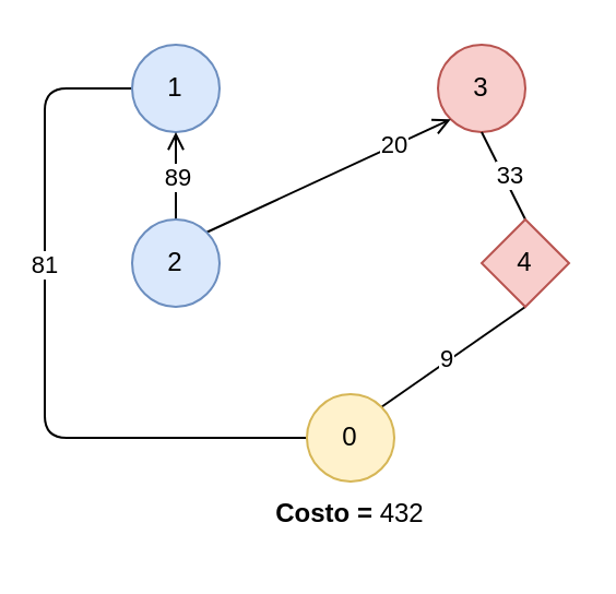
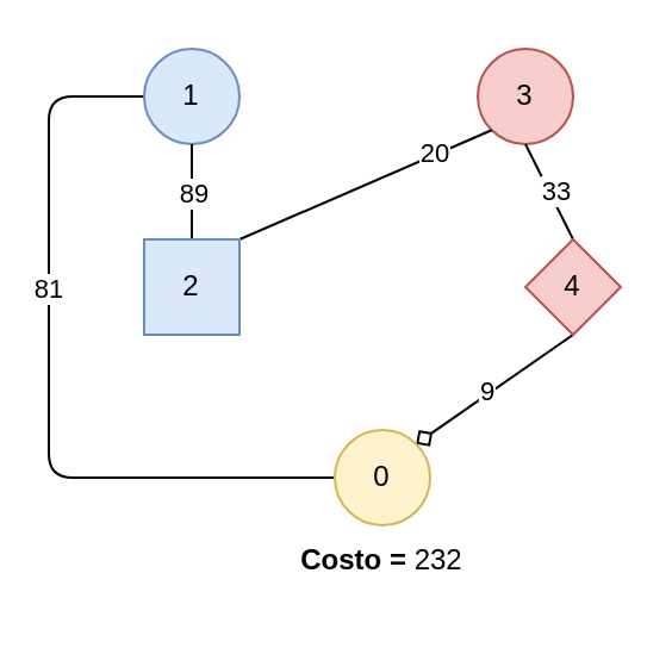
  <mxCell id="0" />
  <mxCell id="1" parent="0" />
  <mxCell id="2" style="edgeStyle=none;rounded=1;orthogonalLoop=1;jettySize=auto;html=1;exitX=0;exitY=0.5;exitDx=0;exitDy=0;entryX=0;entryY=0.5;entryDx=0;entryDy=0;endArrow=none;endFill=0;strokeColor=default;" parent="1" source="4" target="16" edge="1"><mxGeometry relative="1" as="geometry"><Array as="points"><mxPoint x="20" y="40" /><mxPoint x="20" y="200" /></Array></mxGeometry></mxCell>
  <mxCell id="3" value="81" style="edgeLabel;html=1;align=center;verticalAlign=middle;resizable=0;points=[];" parent="2" vertex="1" connectable="0"><mxGeometry x="-0.418" y="-1" relative="1" as="geometry"><mxPoint y="27" as="offset" /></mxGeometry></mxCell>
  <mxCell id="4" value="1" style="ellipse;whiteSpace=wrap;html=1;aspect=fixed;fillColor=#dae8fc;strokeColor=#6c8ebf;" parent="1" vertex="1"><mxGeometry x="60" y="20" width="40" height="40" as="geometry" /></mxCell>
  <mxCell id="5" value="3" style="ellipse;whiteSpace=wrap;html=1;aspect=fixed;fillColor=#f8cecc;strokeColor=#b85450;" parent="1" vertex="1"><mxGeometry x="200" y="20" width="40" height="40" as="geometry" /></mxCell>
- <mxCell id="6" style="edgeStyle=none;rounded=0;orthogonalLoop=1;jettySize=auto;html=1;exitX=1;exitY=0;exitDx=0;exitDy=0;entryX=0;entryY=1;entryDx=0;entryDy=0;endArrow=open;endFill=0;strokeColor=default;" parent="1" source="10" target="5" edge="1"><mxGeometry relative="1" as="geometry" /></mxCell>
+ <mxCell id="6" style="edgeStyle=none;rounded=0;orthogonalLoop=1;jettySize=auto;html=1;exitX=1;exitY=0;exitDx=0;exitDy=0;entryX=0;entryY=1;entryDx=0;entryDy=0;endArrow=none;endFill=0;strokeColor=default;" parent="1" source="10" target="5" edge="1"><mxGeometry relative="1" as="geometry" /></mxCell>
  <mxCell id="7" value="20" style="edgeLabel;html=1;align=center;verticalAlign=middle;resizable=0;points=[];" parent="6" vertex="1" connectable="0"><mxGeometry x="0.544" y="1" relative="1" as="geometry"><mxPoint as="offset" /></mxGeometry></mxCell>
- <mxCell id="8" style="edgeStyle=none;rounded=0;orthogonalLoop=1;jettySize=auto;html=1;exitX=0.5;exitY=0;exitDx=0;exitDy=0;entryX=0.5;entryY=1;entryDx=0;entryDy=0;endArrow=open;endFill=0;strokeColor=default;" parent="1" source="10" target="4" edge="1"><mxGeometry relative="1" as="geometry" /></mxCell>
+ <mxCell id="8" style="edgeStyle=none;rounded=0;orthogonalLoop=1;jettySize=auto;html=1;exitX=0.5;exitY=0;exitDx=0;exitDy=0;entryX=0.5;entryY=1;entryDx=0;entryDy=0;endArrow=none;endFill=0;strokeColor=default;" parent="1" source="10" target="4" edge="1"><mxGeometry relative="1" as="geometry" /></mxCell>
  <mxCell id="9" value="89" style="edgeLabel;html=1;align=center;verticalAlign=middle;resizable=0;points=[];" parent="8" vertex="1" connectable="0"><mxGeometry x="-0.4" relative="1" as="geometry"><mxPoint y="-8" as="offset" /></mxGeometry></mxCell>
- <mxCell id="10" value="2" style="ellipse;whiteSpace=wrap;html=1;aspect=fixed;fillColor=#dae8fc;strokeColor=#6c8ebf;" parent="1" vertex="1"><mxGeometry x="60" y="100" width="40" height="40" as="geometry" /></mxCell>
+ <mxCell id="10" value="2" style="whiteSpace=wrap;html=1;aspect=fixed;fillColor=#dae8fc;strokeColor=#6c8ebf;rounded=0;" parent="1" vertex="1"><mxGeometry x="60" y="100" width="40" height="40" as="geometry" /></mxCell>
  <mxCell id="11" style="edgeStyle=none;rounded=0;orthogonalLoop=1;jettySize=auto;html=1;exitX=0.5;exitY=0;exitDx=0;exitDy=0;entryX=0.5;entryY=1;entryDx=0;entryDy=0;endArrow=none;endFill=0;strokeColor=default;" parent="1" source="15" target="5" edge="1"><mxGeometry relative="1" as="geometry" /></mxCell>
  <mxCell id="12" value="33" style="edgeLabel;html=1;align=center;verticalAlign=middle;resizable=0;points=[];" parent="11" vertex="1" connectable="0"><mxGeometry x="-0.286" relative="1" as="geometry"><mxPoint y="-6" as="offset" /></mxGeometry></mxCell>
- <mxCell id="13" style="edgeStyle=none;rounded=0;orthogonalLoop=1;jettySize=auto;html=1;exitX=0.5;exitY=1;exitDx=0;exitDy=0;entryX=1;entryY=0;entryDx=0;entryDy=0;endArrow=none;endFill=0;strokeColor=default;" parent="1" source="15" target="16" edge="1"><mxGeometry relative="1" as="geometry" /></mxCell>
+ <mxCell id="13" style="edgeStyle=none;rounded=0;orthogonalLoop=1;jettySize=auto;html=1;exitX=0.5;exitY=1;exitDx=0;exitDy=0;entryX=1;entryY=0;entryDx=0;entryDy=0;endArrow=diamond;endFill=0;strokeColor=default;" parent="1" source="15" target="16" edge="1"><mxGeometry relative="1" as="geometry" /></mxCell>
  <mxCell id="14" value="9" style="edgeLabel;html=1;align=center;verticalAlign=middle;resizable=0;points=[];" parent="13" vertex="1" connectable="0"><mxGeometry x="0.335" y="2" relative="1" as="geometry"><mxPoint x="7" y="-9" as="offset" /></mxGeometry></mxCell>
  <mxCell id="15" value="4" style="rhombus;whiteSpace=wrap;html=1;aspect=fixed;fillColor=#f8cecc;strokeColor=#b85450;" parent="1" vertex="1"><mxGeometry x="220" y="100" width="40" height="40" as="geometry" /></mxCell>
  <mxCell id="16" value="0" style="ellipse;whiteSpace=wrap;html=1;aspect=fixed;fillColor=#fff2cc;strokeColor=#d6b656;" parent="1" vertex="1"><mxGeometry x="140" y="180" width="40" height="40" as="geometry" /></mxCell>
- <mxCell id="17" value="&lt;b&gt;Costo =&lt;/b&gt;&amp;nbsp;432" style="text;html=1;strokeColor=none;fillColor=none;align=center;verticalAlign=middle;whiteSpace=wrap;rounded=0;" parent="1" vertex="1"><mxGeometry x="120" y="220" width="80" height="30" as="geometry" /></mxCell>
+ <mxCell id="17" value="&lt;b&gt;Costo =&lt;/b&gt;&amp;nbsp;232" style="text;html=1;strokeColor=none;fillColor=none;align=center;verticalAlign=middle;whiteSpace=wrap;rounded=0;" parent="1" vertex="1"><mxGeometry x="120" y="220" width="80" height="30" as="geometry" /></mxCell>
